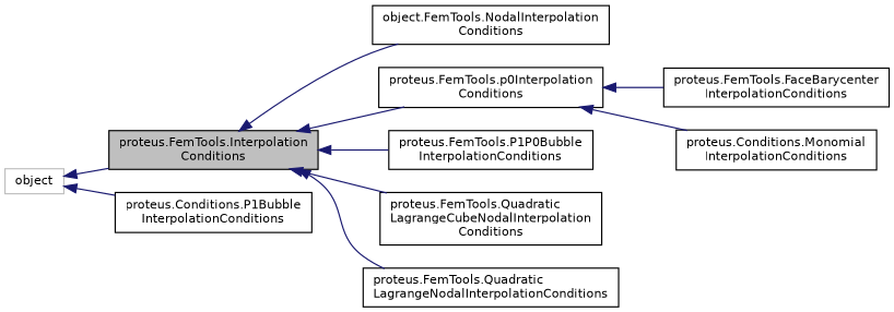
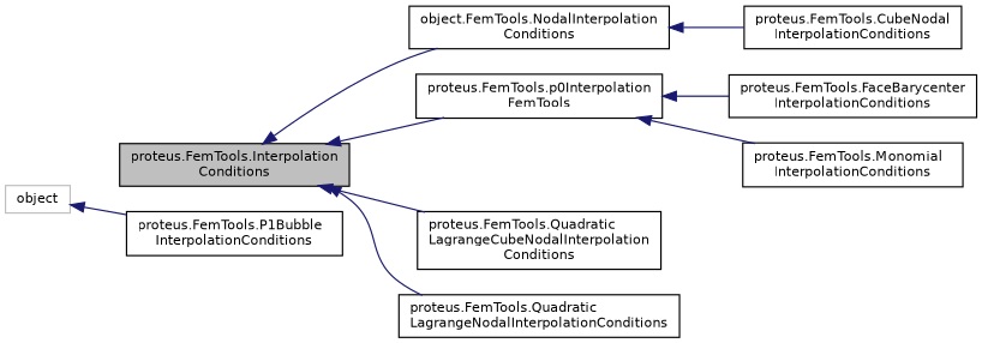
  digraph {
    rankdir=LR
    node [color=black fillcolor=white fontname=Helvetica fontsize=10 shape=record style=filled]
    edge [color=midnightblue dir=back fontname=Helvetica fontsize=10 labelfontname=Helvetica labelfontsize=10 style=solid]
    n1 [fillcolor=grey75 fontcolor=black height=0.2 label="proteus.FemTools.Interpolation\lConditions" width=0.4]
    n2 [height=0.2 label="object.FemTools.NodalInterpolation\lConditions" width=0.4]
-   n3 [height=0.2 label="proteus.FemTools.p0Interpolation\lConditions" width=0.4]
-   n4 [height=0.2 label="proteus.FemTools.P1P0Bubble\lInterpolationConditions" width=0.4]
+   n3 [height=0.2 label="proteus.FemTools.p0Interpolation\lFemTools" width=0.4]
    n5 [height=0.2 label="proteus.FemTools.Quadratic\lLagrangeCubeNodalInterpolation\lConditions" width=0.4]
    n6 [height=0.2 label="proteus.FemTools.Quadratic\lLagrangeNodalInterpolationConditions" width=0.4]
    n7 [height=0.2 label="proteus.FemTools.FaceBarycenter\lInterpolationConditions" width=0.4]
-   n8 [height=0.2 label="proteus.Conditions.Monomial\lInterpolationConditions" width=0.4]
-   n10 [height=0.2 label="proteus.Conditions.P1Bubble\lInterpolationConditions" width=0.4]
+   n8 [height=0.2 label="proteus.FemTools.Monomial\lInterpolationConditions" width=0.4]
+   n9 [height=0.2 label="proteus.FemTools.CubeNodal\lInterpolationConditions" width=0.4]
+   n10 [height=0.2 label="proteus.FemTools.P1Bubble\lInterpolationConditions" width=0.4]
    n11 [color=grey75 height=0.2 label=object width=0.4]
    n1 -> n2
    n1 -> n3
-   n1 -> n4
    n1 -> n5
    n1 -> n6
+   n2 -> n9
    n3 -> n7
    n3 -> n8
-   n11 -> n1
    n11 -> n10
  }
